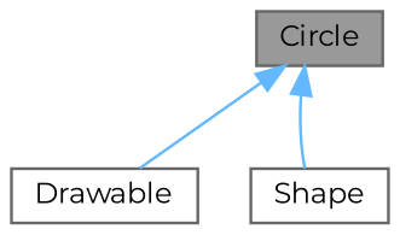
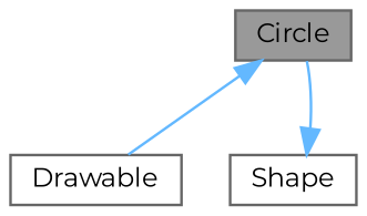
  digraph {
    fontname=Montserrat
    node [color=gray40 fillcolor=white fontname=Montserrat fontsize=10 shape=box style=filled]
    edge [color=steelblue1 dir=back fontname=Montserrat fontsize=10 labelfontname=Helvetica labelfontsize=10 style=solid]
    n1 [fillcolor=grey60 fontcolor=black height=0.2 label=Circle width=0.4]
    n2 [height=0.2 label=Drawable width=0.4]
    n3 [height=0.2 label=Shape width=0.4]
    n1 -> n2
-   n1 -> n3
+   n3 -> n1
  }
